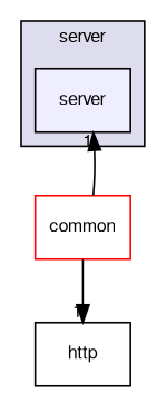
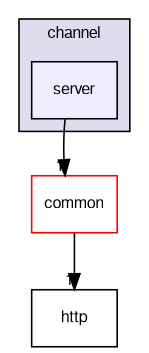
  digraph {
    compound=true
    node [fontname=FreeSans fontsize=10 shape=box]
    edge [headlabel=1 labeldistance=1.5 labelfontname=FreeSans labelfontsize=10]
    n1 [fillcolor="#eeeeff" label=server pencolor=black style=filled]
    n2 [color=red label=common]
    n3 [label=http]
    subgraph cluster_1 {
      bgcolor="#ddddee"
      fontname=FreeSans
      fontsize=10
-     label=server
+     label=channel
      pencolor=black
      n1
    }
-   n2 -> n1
+   n1 -> n2
    n2 -> n3
  }
